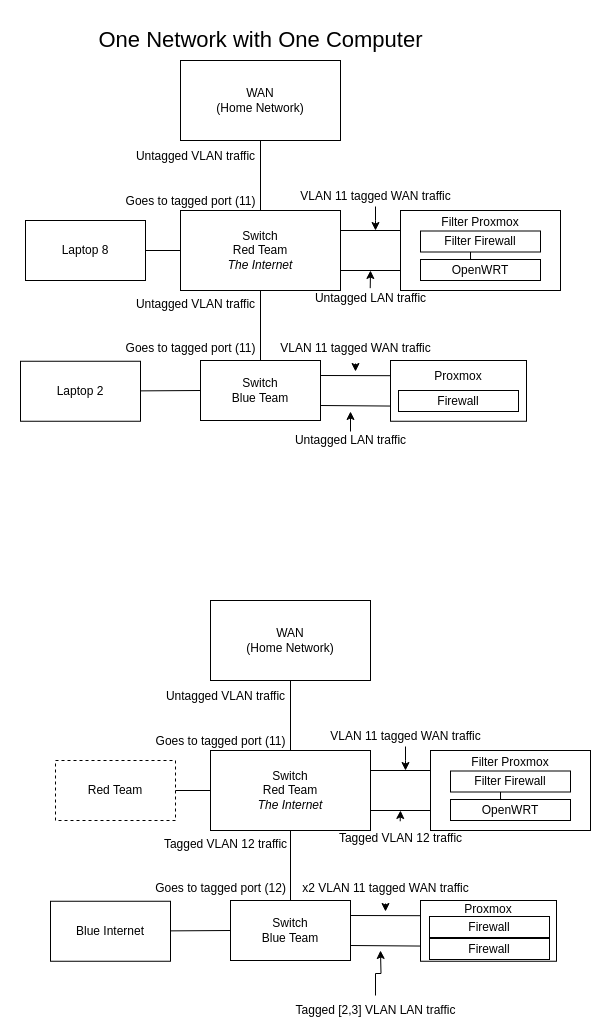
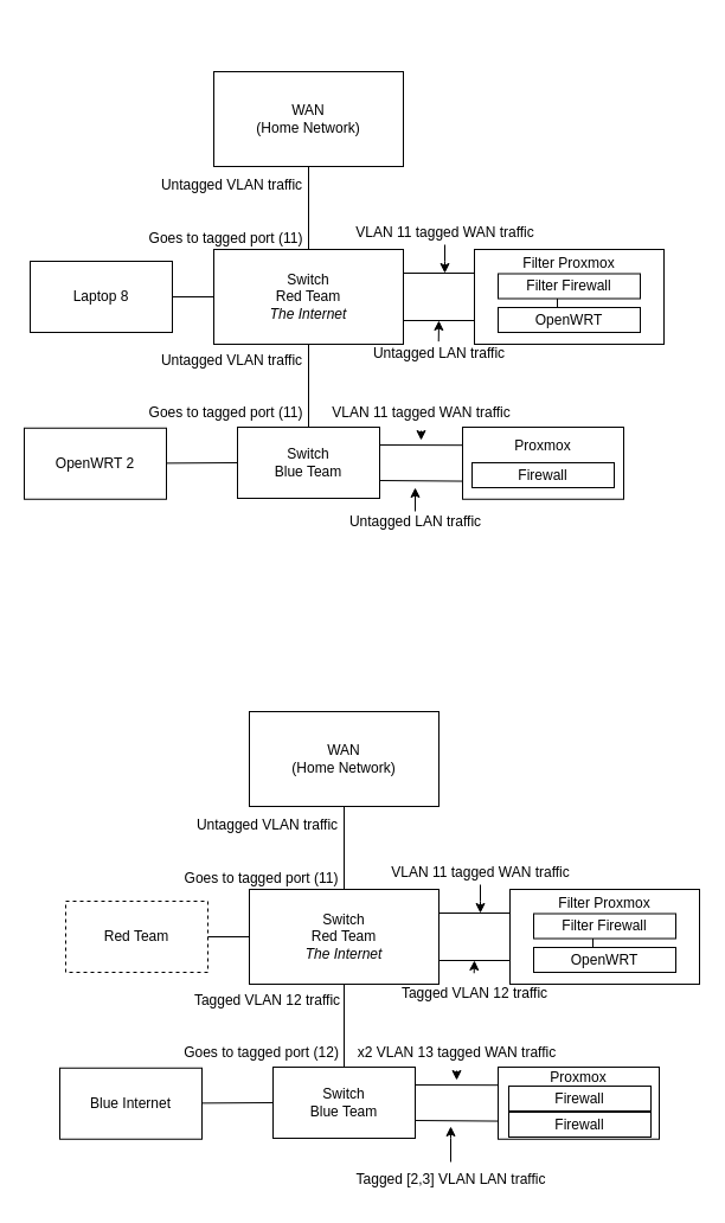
  <mxCell id="0" />
  <mxCell id="1" parent="0" />
  <mxCell id="2" value="WAN&lt;div&gt;(Home Network)&lt;/div&gt;" style="rounded=0;whiteSpace=wrap;html=1;" parent="1" vertex="1"><mxGeometry x="180" y="60" width="160" height="80" as="geometry" /></mxCell>
  <mxCell id="3" value="" style="endArrow=none;html=1;rounded=0;entryX=0.5;entryY=1;entryDx=0;entryDy=0;exitX=0.5;exitY=0;exitDx=0;exitDy=0;" parent="1" source="4" target="2" edge="1"><mxGeometry width="50" height="50" relative="1" as="geometry"><mxPoint x="260" y="220" as="sourcePoint" /><mxPoint x="170" y="290" as="targetPoint" /></mxGeometry></mxCell>
  <mxCell id="4" value="Switch&lt;br&gt;Red Team&lt;div&gt;&lt;i&gt;The Internet&lt;/i&gt;&lt;/div&gt;" style="rounded=0;whiteSpace=wrap;html=1;" parent="1" vertex="1"><mxGeometry x="180" y="210" width="160" height="80" as="geometry" /></mxCell>
  <mxCell id="5" value="Filter Proxmox&lt;div&gt;&lt;br&gt;&lt;/div&gt;&lt;div&gt;&lt;br&gt;&lt;/div&gt;&lt;div&gt;&lt;br&gt;&lt;/div&gt;&lt;div&gt;&lt;br&gt;&lt;/div&gt;" style="rounded=0;whiteSpace=wrap;html=1;" parent="1" vertex="1"><mxGeometry x="400" y="210" width="160" height="80" as="geometry" /></mxCell>
  <mxCell id="6" value="" style="endArrow=none;html=1;rounded=0;entryX=0;entryY=0.25;entryDx=0;entryDy=0;exitX=1;exitY=0.25;exitDx=0;exitDy=0;" parent="1" source="4" target="5" edge="1"><mxGeometry width="50" height="50" relative="1" as="geometry"><mxPoint x="320" y="340" as="sourcePoint" /><mxPoint x="370" y="290" as="targetPoint" /></mxGeometry></mxCell>
  <mxCell id="7" style="edgeStyle=orthogonalEdgeStyle;rounded=0;orthogonalLoop=1;jettySize=auto;html=1;" parent="1" source="8" edge="1"><mxGeometry relative="1" as="geometry"><mxPoint x="375" y="230" as="targetPoint" /><Array as="points"><mxPoint x="375" y="220" /></Array></mxGeometry></mxCell>
  <mxCell id="8" value="VLAN 11 tagged WAN traffic" style="text;html=1;align=center;verticalAlign=middle;resizable=1;points=[];autosize=1;strokeColor=none;fillColor=none;" parent="1" vertex="1"><mxGeometry x="290" y="186" width="170" height="20" as="geometry" /></mxCell>
  <mxCell id="9" value="" style="endArrow=none;html=1;rounded=0;entryX=0;entryY=0.75;entryDx=0;entryDy=0;exitX=1;exitY=0.75;exitDx=0;exitDy=0;" parent="1" source="4" target="5" edge="1"><mxGeometry width="50" height="50" relative="1" as="geometry"><mxPoint x="330" y="360" as="sourcePoint" /><mxPoint x="380" y="310" as="targetPoint" /></mxGeometry></mxCell>
  <mxCell id="10" value="Untagged LAN traffic" style="text;html=1;align=center;verticalAlign=middle;resizable=1;points=[];autosize=1;strokeColor=none;fillColor=none;" parent="1" vertex="1"><mxGeometry x="300" y="289" width="140" height="18" as="geometry" /></mxCell>
  <mxCell id="11" value="Switch&lt;div&gt;Blue Team&lt;/div&gt;" style="rounded=0;whiteSpace=wrap;html=1;" parent="1" vertex="1"><mxGeometry x="200" y="360" width="120" height="60" as="geometry" /></mxCell>
  <mxCell id="12" value="" style="endArrow=none;html=1;rounded=0;entryX=0.5;entryY=1;entryDx=0;entryDy=0;exitX=0.5;exitY=0;exitDx=0;exitDy=0;" parent="1" source="11" target="4" edge="1"><mxGeometry width="50" height="50" relative="1" as="geometry"><mxPoint x="200" y="360" as="sourcePoint" /><mxPoint x="250" y="310" as="targetPoint" /></mxGeometry></mxCell>
  <mxCell id="13" value="Proxmox&lt;div&gt;&lt;br&gt;&lt;/div&gt;&lt;div&gt;&lt;br&gt;&lt;/div&gt;" style="rounded=0;whiteSpace=wrap;html=1;" parent="1" vertex="1"><mxGeometry x="390" y="360" width="136" height="60.75" as="geometry" /></mxCell>
  <mxCell id="14" value="" style="endArrow=none;html=1;rounded=0;entryX=0;entryY=0.25;entryDx=0;entryDy=0;exitX=1;exitY=0.25;exitDx=0;exitDy=0;" parent="1" source="11" target="13" edge="1"><mxGeometry width="50" height="50" relative="1" as="geometry"><mxPoint x="320" y="371" as="sourcePoint" /><mxPoint x="350" y="431" as="targetPoint" /></mxGeometry></mxCell>
  <mxCell id="15" style="edgeStyle=orthogonalEdgeStyle;rounded=0;orthogonalLoop=1;jettySize=auto;html=1;" parent="1" source="16" edge="1"><mxGeometry relative="1" as="geometry"><mxPoint x="355" y="371" as="targetPoint" /><Array as="points"><mxPoint x="355" y="361" /></Array></mxGeometry></mxCell>
  <mxCell id="16" value="VLAN 1&lt;span style=&quot;background-color: initial;&quot;&gt;1 tagged WAN traffic&lt;/span&gt;" style="text;html=1;align=center;verticalAlign=middle;resizable=1;points=[];autosize=1;strokeColor=none;fillColor=none;" parent="1" vertex="1"><mxGeometry x="270" y="333" width="170" height="30" as="geometry" /></mxCell>
  <mxCell id="17" value="" style="endArrow=none;html=1;rounded=0;entryX=0;entryY=0.75;entryDx=0;entryDy=0;exitX=1;exitY=0.75;exitDx=0;exitDy=0;" parent="1" source="11" target="13" edge="1"><mxGeometry width="50" height="50" relative="1" as="geometry"><mxPoint x="320" y="411" as="sourcePoint" /><mxPoint x="360" y="451" as="targetPoint" /></mxGeometry></mxCell>
  <mxCell id="18" style="edgeStyle=orthogonalEdgeStyle;rounded=0;orthogonalLoop=1;jettySize=auto;html=1;" parent="1" source="19" edge="1"><mxGeometry relative="1" as="geometry"><mxPoint x="350" y="411" as="targetPoint" /></mxGeometry></mxCell>
  <mxCell id="19" value="Untagged LAN traffic" style="text;html=1;align=center;verticalAlign=middle;resizable=1;points=[];autosize=1;strokeColor=none;fillColor=none;" parent="1" vertex="1"><mxGeometry x="280" y="431" width="140" height="18" as="geometry" /></mxCell>
  <mxCell id="20" value="" style="endArrow=classic;html=1;rounded=0;exitX=0.498;exitY=-0.074;exitDx=0;exitDy=0;exitPerimeter=0;" parent="1" source="10" edge="1"><mxGeometry width="50" height="50" relative="1" as="geometry"><mxPoint x="380" y="350" as="sourcePoint" /><mxPoint x="370" y="270" as="targetPoint" /></mxGeometry></mxCell>
  <mxCell id="21" value="Untagged VLAN traffic" style="text;html=1;align=center;verticalAlign=middle;resizable=1;points=[];autosize=1;strokeColor=none;fillColor=none;" parent="1" vertex="1"><mxGeometry x="130" y="150" width="130" height="12" as="geometry" /></mxCell>
  <mxCell id="22" value="Goes to tagged port (11)" style="text;html=1;align=center;verticalAlign=middle;resizable=1;points=[];autosize=1;strokeColor=none;fillColor=none;" parent="1" vertex="1"><mxGeometry x="110" y="186" width="160" height="30" as="geometry" /></mxCell>
  <mxCell id="23" value="Untagged VLAN traffic" style="text;html=1;align=center;verticalAlign=middle;resizable=1;points=[];autosize=1;strokeColor=none;fillColor=none;" parent="1" vertex="1"><mxGeometry x="130" y="298" width="130" height="12" as="geometry" /></mxCell>
  <mxCell id="24" value="Goes to tagged port (11)" style="text;html=1;align=center;verticalAlign=middle;resizable=1;points=[];autosize=1;strokeColor=none;fillColor=none;" parent="1" vertex="1"><mxGeometry x="110" y="333" width="160" height="30" as="geometry" /></mxCell>
  <mxCell id="25" value="Laptop 8" style="rounded=0;whiteSpace=wrap;html=1;" parent="1" vertex="1"><mxGeometry x="25" y="220" width="120" height="60" as="geometry" /></mxCell>
- <mxCell id="26" value="Laptop 2" style="rounded=0;whiteSpace=wrap;html=1;" parent="1" vertex="1"><mxGeometry x="20" y="360.75" width="120" height="60" as="geometry" /></mxCell>
+ <mxCell id="26" value="OpenWRT 2" style="rounded=0;whiteSpace=wrap;html=1;" parent="1" vertex="1"><mxGeometry x="20" y="360.75" width="120" height="60" as="geometry" /></mxCell>
  <mxCell id="27" value="" style="endArrow=none;html=1;rounded=0;entryX=0;entryY=0.5;entryDx=0;entryDy=0;exitX=1;exitY=0.5;exitDx=0;exitDy=0;" parent="1" source="25" target="4" edge="1"><mxGeometry width="50" height="50" relative="1" as="geometry"><mxPoint x="100" y="290" as="sourcePoint" /><mxPoint x="150" y="240" as="targetPoint" /></mxGeometry></mxCell>
  <mxCell id="28" value="" style="endArrow=none;html=1;rounded=0;entryX=0;entryY=0.5;entryDx=0;entryDy=0;" parent="1" source="26" target="11" edge="1"><mxGeometry width="50" height="50" relative="1" as="geometry"><mxPoint x="60" y="500" as="sourcePoint" /><mxPoint x="110" y="450" as="targetPoint" /></mxGeometry></mxCell>
  <mxCell id="29" value="Firewall" style="rounded=0;whiteSpace=wrap;html=1;" parent="1" vertex="1"><mxGeometry x="398" y="390" width="120" height="21" as="geometry" /></mxCell>
  <mxCell id="30" value="Filter Firewall" style="rounded=0;whiteSpace=wrap;html=1;" parent="1" vertex="1"><mxGeometry x="420" y="230.5" width="120" height="21" as="geometry" /></mxCell>
  <mxCell id="31" value="OpenWRT" style="rounded=0;whiteSpace=wrap;html=1;" parent="1" vertex="1"><mxGeometry x="420" y="259" width="120" height="21" as="geometry" /></mxCell>
  <mxCell id="32" value="" style="endArrow=none;html=1;rounded=0;entryX=0.417;entryY=0.013;entryDx=0;entryDy=0;exitX=1;exitY=0.25;exitDx=0;exitDy=0;entryPerimeter=0;" parent="1" target="31" edge="1"><mxGeometry width="50" height="50" relative="1" as="geometry"><mxPoint x="470" y="251.5" as="sourcePoint" /><mxPoint x="530" y="251.5" as="targetPoint" /></mxGeometry></mxCell>
  <mxCell id="33" value="WAN&lt;div&gt;(Home Network)&lt;/div&gt;" style="rounded=0;whiteSpace=wrap;html=1;" vertex="1" parent="1"><mxGeometry x="210" y="600" width="160" height="80" as="geometry" /></mxCell>
  <mxCell id="34" value="" style="endArrow=none;html=1;rounded=0;entryX=0.5;entryY=1;entryDx=0;entryDy=0;exitX=0.5;exitY=0;exitDx=0;exitDy=0;" edge="1" parent="1" source="35" target="33"><mxGeometry width="50" height="50" relative="1" as="geometry"><mxPoint x="290" y="760" as="sourcePoint" /><mxPoint x="200" y="830" as="targetPoint" /></mxGeometry></mxCell>
  <mxCell id="35" value="Switch&lt;div&gt;Red Team&lt;/div&gt;&lt;div&gt;&lt;i&gt;The Internet&lt;/i&gt;&lt;/div&gt;" style="rounded=0;whiteSpace=wrap;html=1;" vertex="1" parent="1"><mxGeometry x="210" y="750" width="160" height="80" as="geometry" /></mxCell>
  <mxCell id="36" value="Filter Proxmox&lt;div&gt;&lt;br&gt;&lt;/div&gt;&lt;div&gt;&lt;br&gt;&lt;/div&gt;&lt;div&gt;&lt;br&gt;&lt;/div&gt;&lt;div&gt;&lt;br&gt;&lt;/div&gt;" style="rounded=0;whiteSpace=wrap;html=1;" vertex="1" parent="1"><mxGeometry x="430" y="750" width="160" height="80" as="geometry" /></mxCell>
  <mxCell id="37" value="" style="endArrow=none;html=1;rounded=0;entryX=0;entryY=0.25;entryDx=0;entryDy=0;exitX=1;exitY=0.25;exitDx=0;exitDy=0;" edge="1" parent="1" source="35" target="36"><mxGeometry width="50" height="50" relative="1" as="geometry"><mxPoint x="350" y="880" as="sourcePoint" /><mxPoint x="400" y="830" as="targetPoint" /></mxGeometry></mxCell>
  <mxCell id="38" style="edgeStyle=orthogonalEdgeStyle;rounded=0;orthogonalLoop=1;jettySize=auto;html=1;" edge="1" parent="1" source="39"><mxGeometry relative="1" as="geometry"><mxPoint x="405" y="770" as="targetPoint" /><Array as="points"><mxPoint x="405" y="760" /></Array></mxGeometry></mxCell>
  <mxCell id="39" value="VLAN 11 tagged WAN traffic" style="text;html=1;align=center;verticalAlign=middle;resizable=1;points=[];autosize=1;strokeColor=none;fillColor=none;" vertex="1" parent="1"><mxGeometry x="320" y="726" width="170" height="20" as="geometry" /></mxCell>
  <mxCell id="40" value="" style="endArrow=none;html=1;rounded=0;entryX=0;entryY=0.75;entryDx=0;entryDy=0;exitX=1;exitY=0.75;exitDx=0;exitDy=0;" edge="1" parent="1" source="35" target="36"><mxGeometry width="50" height="50" relative="1" as="geometry"><mxPoint x="360" y="900" as="sourcePoint" /><mxPoint x="410" y="850" as="targetPoint" /></mxGeometry></mxCell>
  <mxCell id="41" value="Tagged VLAN 12 traffic" style="text;html=1;align=center;verticalAlign=middle;resizable=1;points=[];autosize=1;strokeColor=none;fillColor=none;" vertex="1" parent="1"><mxGeometry x="325" y="823" width="150" height="30" as="geometry" /></mxCell>
  <mxCell id="42" value="Switch&lt;div&gt;Blue Team&lt;/div&gt;" style="rounded=0;whiteSpace=wrap;html=1;" vertex="1" parent="1"><mxGeometry x="230" y="900" width="120" height="60" as="geometry" /></mxCell>
  <mxCell id="43" value="" style="endArrow=none;html=1;rounded=0;entryX=0.5;entryY=1;entryDx=0;entryDy=0;exitX=0.5;exitY=0;exitDx=0;exitDy=0;" edge="1" parent="1" source="42" target="35"><mxGeometry width="50" height="50" relative="1" as="geometry"><mxPoint x="230" y="900" as="sourcePoint" /><mxPoint x="280" y="850" as="targetPoint" /></mxGeometry></mxCell>
  <mxCell id="44" value="Proxmox&lt;div&gt;&lt;br&gt;&lt;/div&gt;&lt;div&gt;&lt;br&gt;&lt;/div&gt;&lt;div&gt;&lt;br&gt;&lt;/div&gt;" style="rounded=0;whiteSpace=wrap;html=1;" vertex="1" parent="1"><mxGeometry x="420" y="900" width="136" height="60.75" as="geometry" /></mxCell>
  <mxCell id="45" value="" style="endArrow=none;html=1;rounded=0;entryX=0;entryY=0.25;entryDx=0;entryDy=0;exitX=1;exitY=0.25;exitDx=0;exitDy=0;" edge="1" parent="1" source="42" target="44"><mxGeometry width="50" height="50" relative="1" as="geometry"><mxPoint x="350" y="911" as="sourcePoint" /><mxPoint x="380" y="971" as="targetPoint" /></mxGeometry></mxCell>
  <mxCell id="46" style="edgeStyle=orthogonalEdgeStyle;rounded=0;orthogonalLoop=1;jettySize=auto;html=1;" edge="1" parent="1" source="47"><mxGeometry relative="1" as="geometry"><mxPoint x="385" y="911" as="targetPoint" /><Array as="points"><mxPoint x="385" y="901" /></Array></mxGeometry></mxCell>
- <mxCell id="47" value="x2 VLAN 1&lt;span style=&quot;background-color: initial;&quot;&gt;1 tagged WAN traffic&lt;/span&gt;" style="text;html=1;align=center;verticalAlign=middle;resizable=1;points=[];autosize=1;strokeColor=none;fillColor=none;" vertex="1" parent="1"><mxGeometry x="290" y="873" width="190" height="30" as="geometry" /></mxCell>
+ <mxCell id="47" value="x2 VLAN 1&lt;span style=&quot;background-color: initial;&quot;&gt;3 tagged WAN traffic&lt;/span&gt;" style="text;html=1;align=center;verticalAlign=middle;resizable=1;points=[];autosize=1;strokeColor=none;fillColor=none;" vertex="1" parent="1"><mxGeometry x="290" y="873" width="190" height="30" as="geometry" /></mxCell>
  <mxCell id="48" value="" style="endArrow=none;html=1;rounded=0;entryX=0;entryY=0.75;entryDx=0;entryDy=0;exitX=1;exitY=0.75;exitDx=0;exitDy=0;" edge="1" parent="1" source="42" target="44"><mxGeometry width="50" height="50" relative="1" as="geometry"><mxPoint x="350" y="951" as="sourcePoint" /><mxPoint x="390" y="991" as="targetPoint" /></mxGeometry></mxCell>
  <mxCell id="49" style="edgeStyle=orthogonalEdgeStyle;rounded=0;orthogonalLoop=1;jettySize=auto;html=1;" edge="1" parent="1" source="50"><mxGeometry relative="1" as="geometry"><mxPoint x="380" y="950" as="targetPoint" /></mxGeometry></mxCell>
- <mxCell id="50" value="&lt;div&gt;&lt;span style=&quot;background-color: initial;&quot;&gt;Tagged [2,3] VLAN LAN traffic&lt;/span&gt;&lt;br&gt;&lt;/div&gt;" style="text;html=1;align=center;verticalAlign=middle;resizable=1;points=[];autosize=1;strokeColor=none;fillColor=none;" vertex="1" parent="1"><mxGeometry x="285" y="995" width="180" height="30" as="geometry" /></mxCell>
+ <mxCell id="50" value="&lt;div&gt;&lt;span style=&quot;background-color: initial;&quot;&gt;Tagged [2,3] VLAN LAN traffic&lt;/span&gt;&lt;br&gt;&lt;/div&gt;" style="text;html=1;align=center;verticalAlign=middle;resizable=1;points=[];autosize=1;strokeColor=none;fillColor=none;" vertex="1" parent="1"><mxGeometry x="290" y="980" width="180" height="30" as="geometry" /></mxCell>
  <mxCell id="51" value="" style="endArrow=classic;html=1;rounded=0;exitX=0.498;exitY=-0.074;exitDx=0;exitDy=0;exitPerimeter=0;" edge="1" parent="1" source="41"><mxGeometry width="50" height="50" relative="1" as="geometry"><mxPoint x="410" y="890" as="sourcePoint" /><mxPoint x="400" y="810" as="targetPoint" /></mxGeometry></mxCell>
  <mxCell id="52" value="Untagged VLAN traffic" style="text;html=1;align=center;verticalAlign=middle;resizable=1;points=[];autosize=1;strokeColor=none;fillColor=none;" vertex="1" parent="1"><mxGeometry x="160" y="690" width="130" height="12" as="geometry" /></mxCell>
  <mxCell id="53" value="Goes to tagged port (11)" style="text;html=1;align=center;verticalAlign=middle;resizable=1;points=[];autosize=1;strokeColor=none;fillColor=none;" vertex="1" parent="1"><mxGeometry x="140" y="726" width="160" height="30" as="geometry" /></mxCell>
  <mxCell id="54" value="Tagged VLAN 12 traffic" style="text;html=1;align=center;verticalAlign=middle;resizable=1;points=[];autosize=1;strokeColor=none;fillColor=none;" vertex="1" parent="1"><mxGeometry x="150" y="829" width="150" height="30" as="geometry" /></mxCell>
  <mxCell id="55" value="Goes to tagged port (12)" style="text;html=1;align=center;verticalAlign=middle;resizable=1;points=[];autosize=1;strokeColor=none;fillColor=none;" vertex="1" parent="1"><mxGeometry x="140" y="873" width="160" height="30" as="geometry" /></mxCell>
  <mxCell id="56" value="Red Team" style="rounded=0;whiteSpace=wrap;html=1;dashed=1;" vertex="1" parent="1"><mxGeometry x="55" y="760" width="120" height="60" as="geometry" /></mxCell>
  <mxCell id="57" value="Blue Internet" style="rounded=0;whiteSpace=wrap;html=1;" vertex="1" parent="1"><mxGeometry x="50" y="900.75" width="120" height="60" as="geometry" /></mxCell>
  <mxCell id="58" value="" style="endArrow=none;html=1;rounded=0;entryX=0;entryY=0.5;entryDx=0;entryDy=0;exitX=1;exitY=0.5;exitDx=0;exitDy=0;" edge="1" parent="1" source="56" target="35"><mxGeometry width="50" height="50" relative="1" as="geometry"><mxPoint x="130" y="830" as="sourcePoint" /><mxPoint x="180" y="780" as="targetPoint" /></mxGeometry></mxCell>
  <mxCell id="59" value="" style="endArrow=none;html=1;rounded=0;entryX=0;entryY=0.5;entryDx=0;entryDy=0;" edge="1" parent="1" source="57" target="42"><mxGeometry width="50" height="50" relative="1" as="geometry"><mxPoint x="90" y="1040" as="sourcePoint" /><mxPoint x="140" y="990" as="targetPoint" /></mxGeometry></mxCell>
  <mxCell id="60" value="Firewall" style="rounded=0;whiteSpace=wrap;html=1;" vertex="1" parent="1"><mxGeometry x="429" y="916" width="120" height="21" as="geometry" /></mxCell>
  <mxCell id="61" value="Filter Firewall" style="rounded=0;whiteSpace=wrap;html=1;" vertex="1" parent="1"><mxGeometry x="450" y="770.5" width="120" height="21" as="geometry" /></mxCell>
  <mxCell id="62" value="OpenWRT" style="rounded=0;whiteSpace=wrap;html=1;" vertex="1" parent="1"><mxGeometry x="450" y="799" width="120" height="21" as="geometry" /></mxCell>
  <mxCell id="63" value="" style="endArrow=none;html=1;rounded=0;entryX=0.417;entryY=0.013;entryDx=0;entryDy=0;exitX=1;exitY=0.25;exitDx=0;exitDy=0;entryPerimeter=0;" edge="1" parent="1" target="62"><mxGeometry width="50" height="50" relative="1" as="geometry"><mxPoint x="500" y="791.5" as="sourcePoint" /><mxPoint x="560" y="791.5" as="targetPoint" /></mxGeometry></mxCell>
  <mxCell id="64" value="Firewall" style="rounded=0;whiteSpace=wrap;html=1;" vertex="1" parent="1"><mxGeometry x="429" y="938" width="120" height="21" as="geometry" /></mxCell>
- <mxCell id="65" value="&lt;font style=&quot;font-size: 22px;&quot;&gt;One Network with One Computer&lt;/font&gt;" style="text;html=1;align=center;verticalAlign=middle;resizable=1;points=[];autosize=1;strokeColor=none;fillColor=none;" vertex="1" parent="1"><mxGeometry x="90" y="20" width="340" height="40" as="geometry" /></mxCell>
